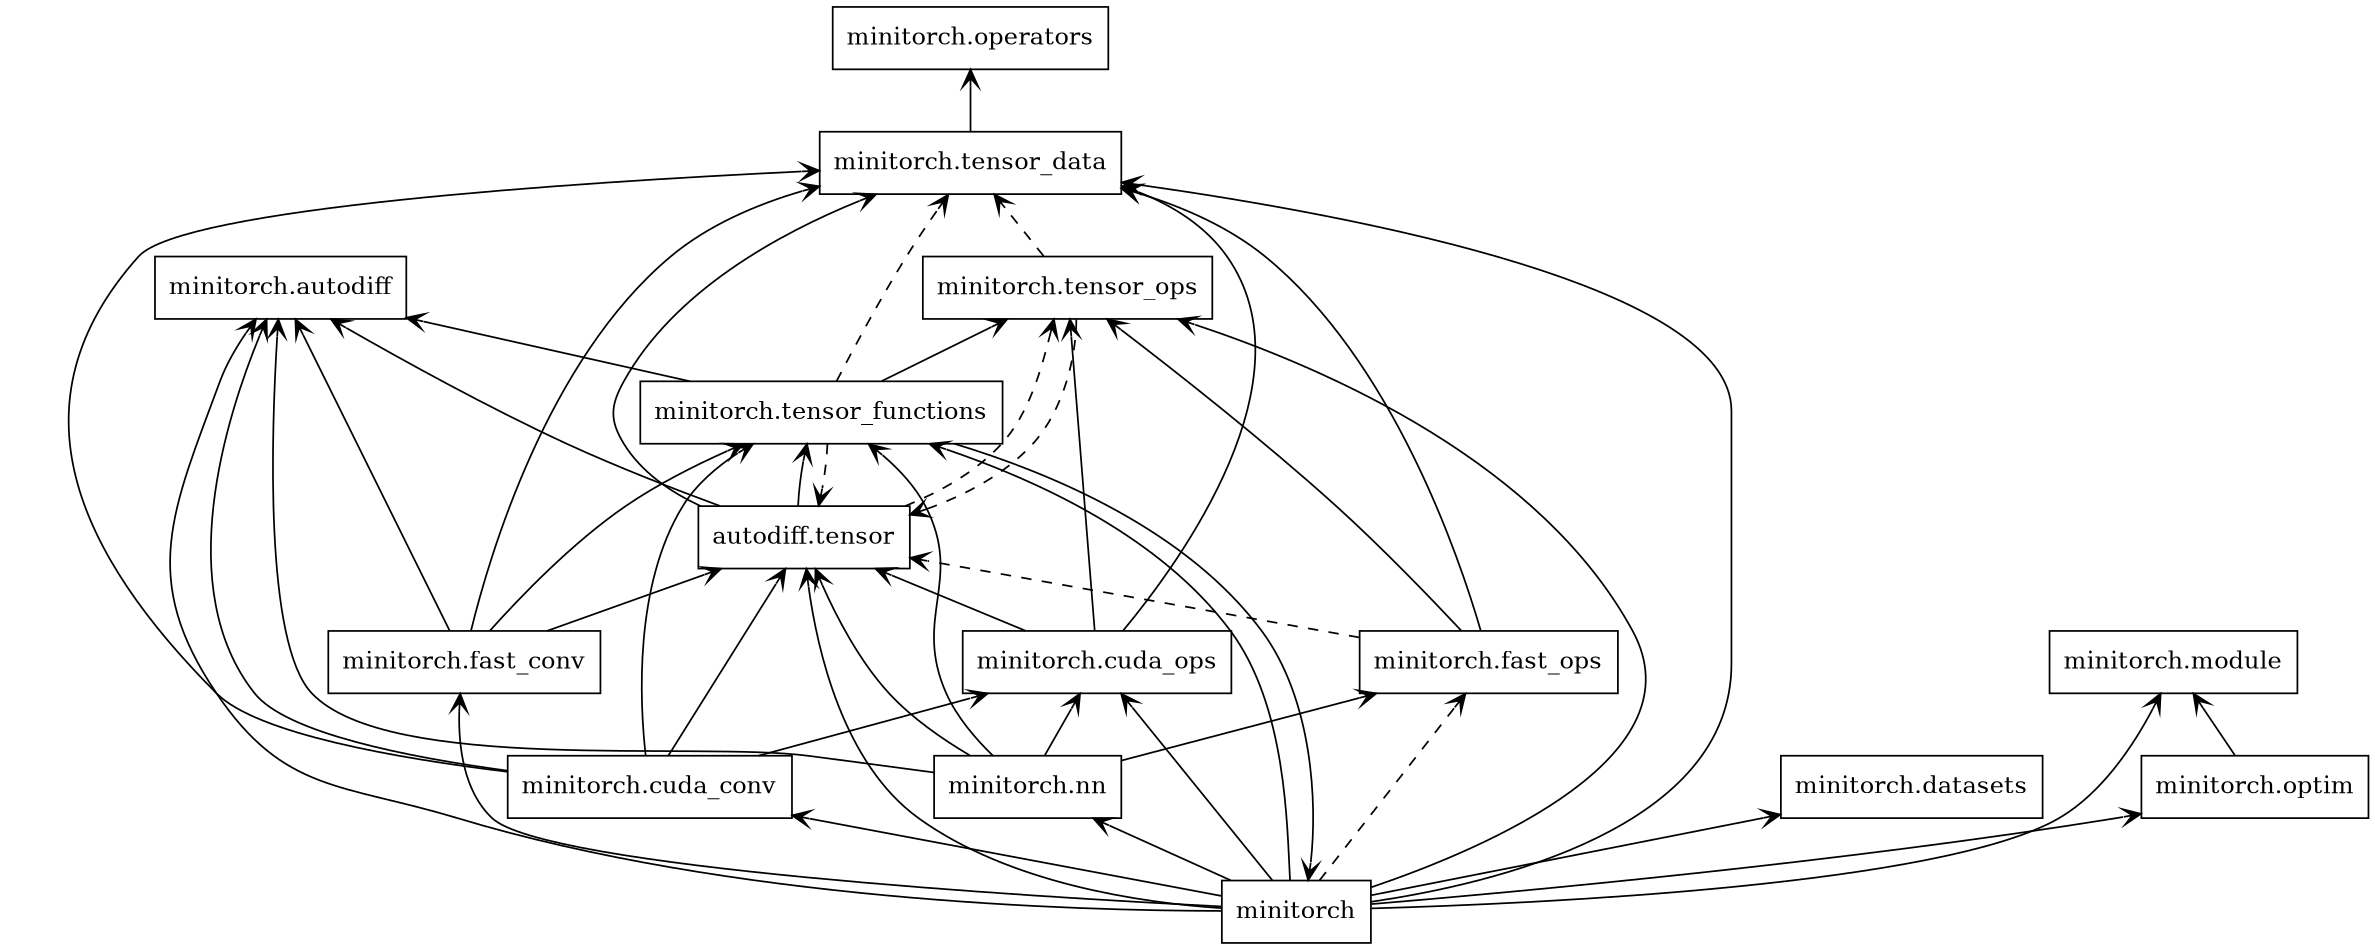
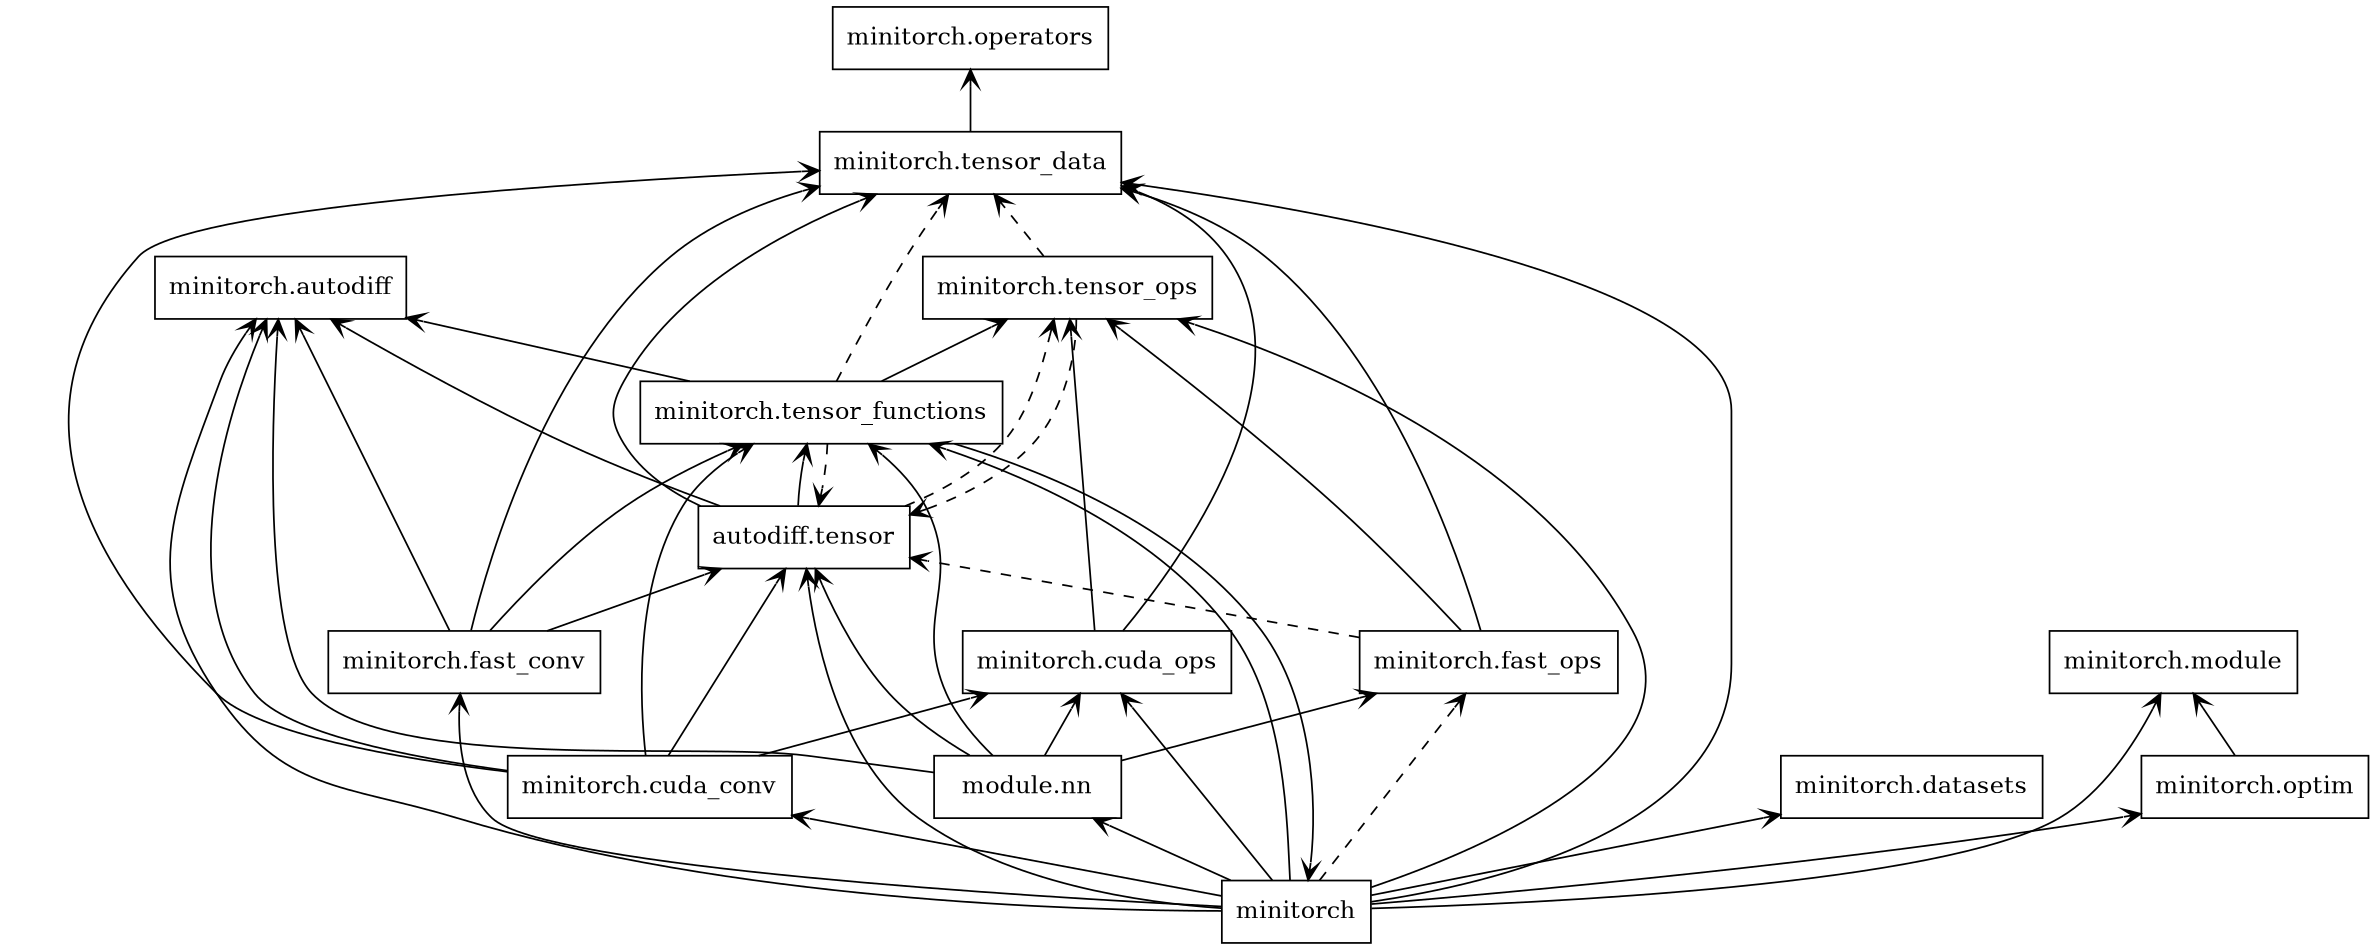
  digraph {
    rankdir=BT
    node [color=black shape=box style=solid]
    edge [arrowhead=open arrowtail=none]
    n1 [label=minitorch]
    n2 [label="minitorch.autodiff"]
    n3 [label="minitorch.cuda_conv"]
    n4 [label="minitorch.cuda_ops"]
    n5 [label="minitorch.datasets"]
    n6 [label="minitorch.fast_conv"]
    n7 [label="minitorch.fast_ops"]
    n8 [label="minitorch.module"]
-   n9 [label="minitorch.nn"]
+   n9 [label="module.nn"]
    n10 [label="minitorch.optim"]
    n11 [label="autodiff.tensor"]
    n12 [label="minitorch.tensor_data"]
    n13 [label="minitorch.tensor_functions"]
    n14 [label="minitorch.tensor_ops"]
    n15 [label="minitorch.operators"]
    n1 -> n2
    n1 -> n3
    n1 -> n4
    n1 -> n5
    n1 -> n6
    n1 -> n7 [style=dashed]
    n1 -> n8
    n1 -> n9
    n1 -> n10
    n1 -> n11
    n1 -> n12
    n1 -> n13
    n1 -> n14
    n3 -> n2
    n3 -> n4
    n3 -> n11
    n3 -> n12
    n3 -> n13
-   n4 -> n11
    n4 -> n12
    n4 -> n14
    n6 -> n2
    n6 -> n11
    n6 -> n12
    n6 -> n13
    n7 -> n11 [style=dashed]
    n7 -> n12
    n7 -> n14
    n9 -> n2
    n9 -> n4
    n9 -> n7
    n9 -> n11
    n9 -> n13
    n10 -> n8
    n11 -> n2
    n11 -> n12
    n11 -> n13
    n11 -> n14 [style=dashed]
    n12 -> n15
    n13 -> n1
    n13 -> n2
    n13 -> n11 [style=dashed]
    n13 -> n12 [style=dashed]
    n13 -> n14
    n14 -> n11 [style=dashed]
    n14 -> n12 [style=dashed]
  }
